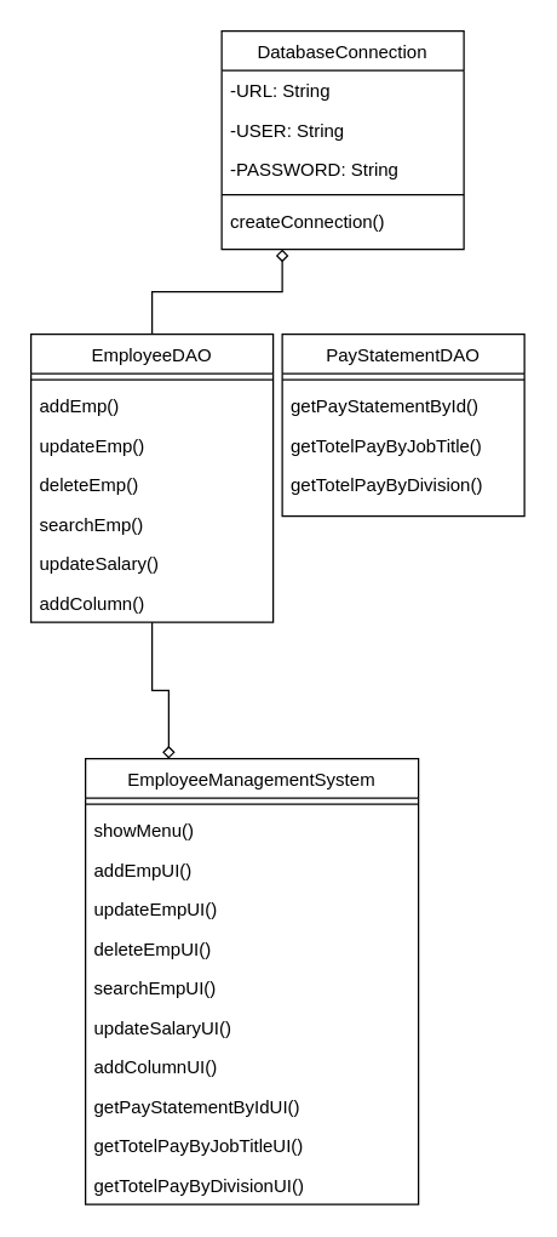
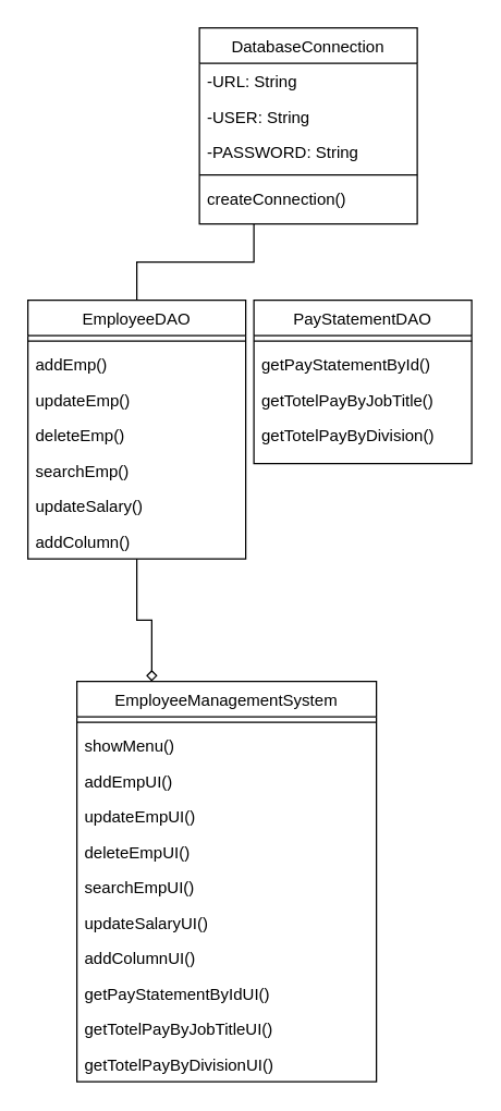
  <mxCell id="0" />
  <mxCell id="1" parent="0" />
  <mxCell id="2" style="edgeStyle=orthogonalEdgeStyle;rounded=0;orthogonalLoop=1;jettySize=auto;html=1;entryX=0.25;entryY=0;entryDx=0;entryDy=0;endArrow=diamond;endFill=0;" parent="1" source="4" target="17" edge="1"><mxGeometry relative="1" as="geometry" /></mxCell>
- <mxCell id="3" style="edgeStyle=orthogonalEdgeStyle;rounded=0;orthogonalLoop=1;jettySize=auto;html=1;entryX=0.25;entryY=1;entryDx=0;entryDy=0;endArrow=diamond;endFill=0;startArrow=none;startFill=0;" parent="1" source="4" target="29" edge="1"><mxGeometry relative="1" as="geometry"><mxPoint x="66" y="110" as="targetPoint" /></mxGeometry></mxCell>
+ <mxCell id="3" style="edgeStyle=orthogonalEdgeStyle;rounded=0;orthogonalLoop=1;jettySize=auto;html=1;entryX=0.25;entryY=1;entryDx=0;entryDy=0;endArrow=none;endFill=0;startArrow=none;startFill=0;" parent="1" source="4" target="29" edge="1"><mxGeometry relative="1" as="geometry"><mxPoint x="66" y="110" as="targetPoint" /></mxGeometry></mxCell>
  <mxCell id="4" value="EmployeeDAO" style="swimlane;fontStyle=0;align=center;verticalAlign=top;childLayout=stackLayout;horizontal=1;startSize=26;horizontalStack=0;resizeParent=1;resizeLast=0;collapsible=1;marginBottom=0;rounded=0;shadow=0;strokeWidth=1;" parent="1" vertex="1"><mxGeometry x="20" y="220" width="160" height="190" as="geometry"><mxRectangle x="130" y="380" width="160" height="26" as="alternateBounds" /></mxGeometry></mxCell>
  <mxCell id="5" value="" style="line;html=1;strokeWidth=1;align=left;verticalAlign=middle;spacingTop=-1;spacingLeft=3;spacingRight=3;rotatable=0;labelPosition=right;points=[];portConstraint=eastwest;" parent="4" vertex="1"><mxGeometry y="26" width="160" height="8" as="geometry" /></mxCell>
  <mxCell id="6" value="addEmp()" style="text;align=left;verticalAlign=top;spacingLeft=4;spacingRight=4;overflow=hidden;rotatable=0;points=[[0,0.5],[1,0.5]];portConstraint=eastwest;" parent="4" vertex="1"><mxGeometry y="34" width="160" height="26" as="geometry" /></mxCell>
  <mxCell id="7" value="updateEmp()" style="text;align=left;verticalAlign=top;spacingLeft=4;spacingRight=4;overflow=hidden;rotatable=0;points=[[0,0.5],[1,0.5]];portConstraint=eastwest;" parent="4" vertex="1"><mxGeometry y="60" width="160" height="26" as="geometry" /></mxCell>
  <mxCell id="8" value="deleteEmp()" style="text;align=left;verticalAlign=top;spacingLeft=4;spacingRight=4;overflow=hidden;rotatable=0;points=[[0,0.5],[1,0.5]];portConstraint=eastwest;" parent="4" vertex="1"><mxGeometry y="86" width="160" height="26" as="geometry" /></mxCell>
  <mxCell id="9" value="searchEmp()" style="text;align=left;verticalAlign=top;spacingLeft=4;spacingRight=4;overflow=hidden;rotatable=0;points=[[0,0.5],[1,0.5]];portConstraint=eastwest;" parent="4" vertex="1"><mxGeometry y="112" width="160" height="26" as="geometry" /></mxCell>
  <mxCell id="10" value="updateSalary()" style="text;align=left;verticalAlign=top;spacingLeft=4;spacingRight=4;overflow=hidden;rotatable=0;points=[[0,0.5],[1,0.5]];portConstraint=eastwest;" parent="4" vertex="1"><mxGeometry y="138" width="160" height="26" as="geometry" /></mxCell>
  <mxCell id="11" value="addColumn()" style="text;align=left;verticalAlign=top;spacingLeft=4;spacingRight=4;overflow=hidden;rotatable=0;points=[[0,0.5],[1,0.5]];portConstraint=eastwest;" parent="4" vertex="1"><mxGeometry y="164" width="160" height="26" as="geometry" /></mxCell>
  <mxCell id="12" value="PayStatementDAO" style="swimlane;fontStyle=0;align=center;verticalAlign=top;childLayout=stackLayout;horizontal=1;startSize=26;horizontalStack=0;resizeParent=1;resizeLast=0;collapsible=1;marginBottom=0;rounded=0;shadow=0;strokeWidth=1;" parent="1" vertex="1"><mxGeometry x="186" y="220" width="160" height="120" as="geometry"><mxRectangle x="340" y="380" width="170" height="26" as="alternateBounds" /></mxGeometry></mxCell>
  <mxCell id="13" value="" style="line;html=1;strokeWidth=1;align=left;verticalAlign=middle;spacingTop=-1;spacingLeft=3;spacingRight=3;rotatable=0;labelPosition=right;points=[];portConstraint=eastwest;" parent="12" vertex="1"><mxGeometry y="26" width="160" height="8" as="geometry" /></mxCell>
  <mxCell id="14" value="getPayStatementById()" style="text;align=left;verticalAlign=top;spacingLeft=4;spacingRight=4;overflow=hidden;rotatable=0;points=[[0,0.5],[1,0.5]];portConstraint=eastwest;" parent="12" vertex="1"><mxGeometry y="34" width="160" height="26" as="geometry" /></mxCell>
  <mxCell id="15" value="getTotelPayByJobTitle()" style="text;align=left;verticalAlign=top;spacingLeft=4;spacingRight=4;overflow=hidden;rotatable=0;points=[[0,0.5],[1,0.5]];portConstraint=eastwest;" parent="12" vertex="1"><mxGeometry y="60" width="160" height="26" as="geometry" /></mxCell>
  <mxCell id="16" value="getTotelPayByDivision()" style="text;align=left;verticalAlign=top;spacingLeft=4;spacingRight=4;overflow=hidden;rotatable=0;points=[[0,0.5],[1,0.5]];portConstraint=eastwest;" parent="12" vertex="1"><mxGeometry y="86" width="160" height="26" as="geometry" /></mxCell>
  <mxCell id="17" value="EmployeeManagementSystem" style="swimlane;fontStyle=0;align=center;verticalAlign=top;childLayout=stackLayout;horizontal=1;startSize=26;horizontalStack=0;resizeParent=1;resizeLast=0;collapsible=1;marginBottom=0;rounded=0;shadow=0;strokeWidth=1;" parent="1" vertex="1"><mxGeometry x="56" y="500" width="220" height="294" as="geometry"><mxRectangle x="340" y="380" width="170" height="26" as="alternateBounds" /></mxGeometry></mxCell>
  <mxCell id="18" value="" style="line;html=1;strokeWidth=1;align=left;verticalAlign=middle;spacingTop=-1;spacingLeft=3;spacingRight=3;rotatable=0;labelPosition=right;points=[];portConstraint=eastwest;" parent="17" vertex="1"><mxGeometry y="26" width="220" height="8" as="geometry" /></mxCell>
  <mxCell id="19" value="showMenu()" style="text;align=left;verticalAlign=top;spacingLeft=4;spacingRight=4;overflow=hidden;rotatable=0;points=[[0,0.5],[1,0.5]];portConstraint=eastwest;" parent="17" vertex="1"><mxGeometry y="34" width="220" height="26" as="geometry" /></mxCell>
  <mxCell id="20" value="addEmpUI()" style="text;align=left;verticalAlign=top;spacingLeft=4;spacingRight=4;overflow=hidden;rotatable=0;points=[[0,0.5],[1,0.5]];portConstraint=eastwest;" parent="17" vertex="1"><mxGeometry y="60" width="220" height="26" as="geometry" /></mxCell>
  <mxCell id="21" value="updateEmpUI()" style="text;align=left;verticalAlign=top;spacingLeft=4;spacingRight=4;overflow=hidden;rotatable=0;points=[[0,0.5],[1,0.5]];portConstraint=eastwest;" parent="17" vertex="1"><mxGeometry y="86" width="220" height="26" as="geometry" /></mxCell>
  <mxCell id="22" value="deleteEmpUI()" style="text;align=left;verticalAlign=top;spacingLeft=4;spacingRight=4;overflow=hidden;rotatable=0;points=[[0,0.5],[1,0.5]];portConstraint=eastwest;" parent="17" vertex="1"><mxGeometry y="112" width="220" height="26" as="geometry" /></mxCell>
  <mxCell id="23" value="searchEmpUI()" style="text;align=left;verticalAlign=top;spacingLeft=4;spacingRight=4;overflow=hidden;rotatable=0;points=[[0,0.5],[1,0.5]];portConstraint=eastwest;" parent="17" vertex="1"><mxGeometry y="138" width="220" height="26" as="geometry" /></mxCell>
  <mxCell id="24" value="updateSalaryUI()" style="text;align=left;verticalAlign=top;spacingLeft=4;spacingRight=4;overflow=hidden;rotatable=0;points=[[0,0.5],[1,0.5]];portConstraint=eastwest;" parent="17" vertex="1"><mxGeometry y="164" width="220" height="26" as="geometry" /></mxCell>
  <mxCell id="25" value="addColumnUI()" style="text;align=left;verticalAlign=top;spacingLeft=4;spacingRight=4;overflow=hidden;rotatable=0;points=[[0,0.5],[1,0.5]];portConstraint=eastwest;" parent="17" vertex="1"><mxGeometry y="190" width="220" height="26" as="geometry" /></mxCell>
  <mxCell id="26" value="getPayStatementByIdUI()" style="text;align=left;verticalAlign=top;spacingLeft=4;spacingRight=4;overflow=hidden;rotatable=0;points=[[0,0.5],[1,0.5]];portConstraint=eastwest;" parent="17" vertex="1"><mxGeometry y="216" width="220" height="26" as="geometry" /></mxCell>
  <mxCell id="27" value="getTotelPayByJobTitleUI()" style="text;align=left;verticalAlign=top;spacingLeft=4;spacingRight=4;overflow=hidden;rotatable=0;points=[[0,0.5],[1,0.5]];portConstraint=eastwest;" parent="17" vertex="1"><mxGeometry y="242" width="220" height="26" as="geometry" /></mxCell>
  <mxCell id="28" value="getTotelPayByDivisionUI()" style="text;align=left;verticalAlign=top;spacingLeft=4;spacingRight=4;overflow=hidden;rotatable=0;points=[[0,0.5],[1,0.5]];portConstraint=eastwest;" parent="17" vertex="1"><mxGeometry y="268" width="220" height="26" as="geometry" /></mxCell>
  <mxCell id="29" value="DatabaseConnection" style="swimlane;fontStyle=0;align=center;verticalAlign=top;childLayout=stackLayout;horizontal=1;startSize=26;horizontalStack=0;resizeParent=1;resizeLast=0;collapsible=1;marginBottom=0;rounded=0;shadow=0;strokeWidth=1;" parent="1" vertex="1"><mxGeometry x="146" y="20" width="160" height="144" as="geometry"><mxRectangle x="340" y="380" width="170" height="26" as="alternateBounds" /></mxGeometry></mxCell>
  <mxCell id="30" value="-URL: String" style="text;align=left;verticalAlign=top;spacingLeft=4;spacingRight=4;overflow=hidden;rotatable=0;points=[[0,0.5],[1,0.5]];portConstraint=eastwest;" parent="29" vertex="1"><mxGeometry y="26" width="160" height="26" as="geometry" /></mxCell>
  <mxCell id="31" value="-USER: String" style="text;align=left;verticalAlign=top;spacingLeft=4;spacingRight=4;overflow=hidden;rotatable=0;points=[[0,0.5],[1,0.5]];portConstraint=eastwest;" parent="29" vertex="1"><mxGeometry y="52" width="160" height="26" as="geometry" /></mxCell>
  <mxCell id="32" value="-PASSWORD: String" style="text;align=left;verticalAlign=top;spacingLeft=4;spacingRight=4;overflow=hidden;rotatable=0;points=[[0,0.5],[1,0.5]];portConstraint=eastwest;" parent="29" vertex="1"><mxGeometry y="78" width="160" height="26" as="geometry" /></mxCell>
  <mxCell id="33" value="" style="line;html=1;strokeWidth=1;align=left;verticalAlign=middle;spacingTop=-1;spacingLeft=3;spacingRight=3;rotatable=0;labelPosition=right;points=[];portConstraint=eastwest;" parent="29" vertex="1"><mxGeometry y="104" width="160" height="8" as="geometry" /></mxCell>
  <mxCell id="34" value="createConnection()" style="text;align=left;verticalAlign=top;spacingLeft=4;spacingRight=4;overflow=hidden;rotatable=0;points=[[0,0.5],[1,0.5]];portConstraint=eastwest;" parent="29" vertex="1"><mxGeometry y="112" width="160" height="26" as="geometry" /></mxCell>
